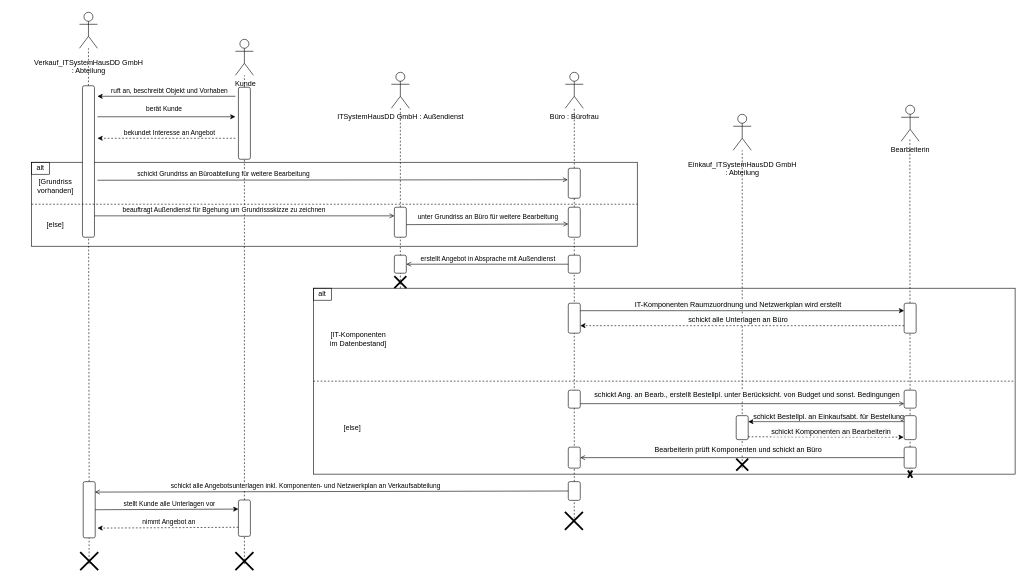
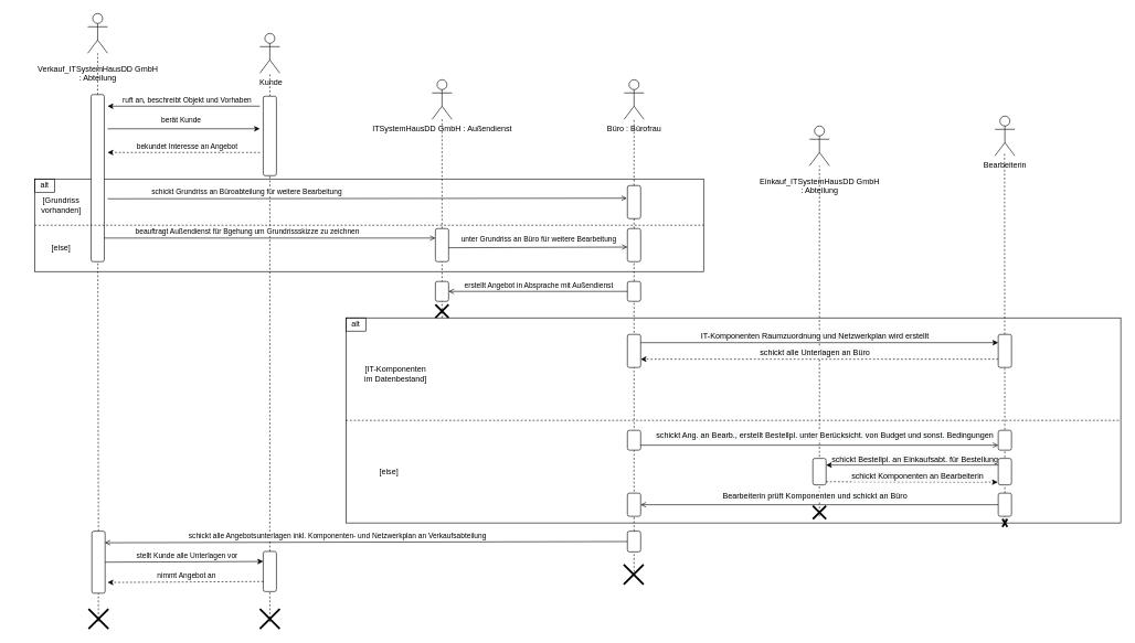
  <mxCell id="0" />
  <mxCell id="1" parent="0" />
  <mxCell id="2" value="" style="rounded=0;whiteSpace=wrap;html=1;fillColor=none;" parent="1" vertex="1"><mxGeometry x="52" y="270" width="1010" height="140" as="geometry" /></mxCell>
  <mxCell id="3" value="ITSystemHausDD GmbH&amp;nbsp;: Außendienst" style="shape=umlActor;verticalLabelPosition=bottom;verticalAlign=top;html=1;outlineConnect=0;strokeColor=default;" parent="1" vertex="1"><mxGeometry x="652" y="120" width="30" height="60" as="geometry" /></mxCell>
  <mxCell id="4" value="Büro : Bürofrau" style="shape=umlActor;verticalLabelPosition=bottom;verticalAlign=top;html=1;outlineConnect=0;strokeColor=default;" parent="1" vertex="1"><mxGeometry x="942" y="120" width="30" height="60" as="geometry" /></mxCell>
  <mxCell id="5" value="" style="endArrow=none;dashed=1;html=1;rounded=0;startArrow=none;" parent="1" source="11" target="7" edge="1"><mxGeometry width="50" height="50" relative="1" as="geometry"><mxPoint x="406" y="2090" as="sourcePoint" /><mxPoint x="412" y="190" as="targetPoint" /></mxGeometry></mxCell>
  <mxCell id="6" value="" style="endArrow=none;dashed=1;html=1;rounded=0;startArrow=none;" parent="1" source="9" target="8" edge="1"><mxGeometry width="50" height="50" relative="1" as="geometry"><mxPoint x="146" y="2090" as="sourcePoint" /><mxPoint x="152" y="190" as="targetPoint" /></mxGeometry></mxCell>
- <mxCell id="7" value="&amp;nbsp;Kunde" style="shape=umlActor;verticalLabelPosition=bottom;verticalAlign=top;html=1;outlineConnect=0;strokeColor=default;" parent="1" vertex="1"><mxGeometry x="392" y="65" width="30" height="60" as="geometry" /></mxCell>
+ <mxCell id="7" value="&amp;nbsp;Kunde" style="shape=umlActor;verticalLabelPosition=bottom;verticalAlign=top;html=1;outlineConnect=0;strokeColor=default;" parent="1" vertex="1"><mxGeometry x="392" y="50" width="30" height="60" as="geometry" /></mxCell>
  <mxCell id="8" value="&lt;p style=&quot;line-height: 1&quot;&gt;Verkauf_ITSystemHausDD GmbH&lt;br&gt;: Abteilung&lt;/p&gt;" style="shape=umlActor;verticalLabelPosition=bottom;verticalAlign=top;html=1;outlineConnect=0;strokeColor=default;" parent="1" vertex="1"><mxGeometry x="132" y="20" width="30" height="60" as="geometry" /></mxCell>
  <mxCell id="9" value="" style="rounded=1;whiteSpace=wrap;html=1;strokeColor=default;rotation=90;" parent="1" vertex="1"><mxGeometry x="20.75" y="258.75" width="252.5" height="20" as="geometry" /></mxCell>
  <mxCell id="10" value="" style="endArrow=none;dashed=1;html=1;rounded=0;startArrow=none;" parent="1" source="72" target="9" edge="1"><mxGeometry width="50" height="50" relative="1" as="geometry"><mxPoint x="146" y="2090" as="sourcePoint" /><mxPoint x="146.985" y="170" as="targetPoint" /></mxGeometry></mxCell>
  <mxCell id="11" value="" style="rounded=1;whiteSpace=wrap;html=1;strokeColor=default;rotation=90;" parent="1" vertex="1"><mxGeometry x="347" y="195" width="120" height="20" as="geometry" /></mxCell>
  <mxCell id="12" value="" style="endArrow=none;dashed=1;html=1;rounded=0;startArrow=none;" parent="1" source="76" target="11" edge="1"><mxGeometry width="50" height="50" relative="1" as="geometry"><mxPoint x="406" y="2090" as="sourcePoint" /><mxPoint x="406.985" y="170" as="targetPoint" /></mxGeometry></mxCell>
  <mxCell id="13" value="" style="endArrow=classic;html=1;rounded=0;" parent="1" edge="1"><mxGeometry width="50" height="50" relative="1" as="geometry"><mxPoint x="162" y="194.17" as="sourcePoint" /><mxPoint x="392" y="194.17" as="targetPoint" /></mxGeometry></mxCell>
  <mxCell id="14" value="berät Kunde" style="edgeLabel;html=1;align=center;verticalAlign=middle;resizable=0;points=[];" parent="13" vertex="1" connectable="0"><mxGeometry x="-0.157" relative="1" as="geometry"><mxPoint x="13" y="-14" as="offset" /></mxGeometry></mxCell>
  <mxCell id="15" value="" style="endArrow=classic;html=1;rounded=0;dashed=1;" parent="1" edge="1"><mxGeometry width="50" height="50" relative="1" as="geometry"><mxPoint x="392" y="230" as="sourcePoint" /><mxPoint x="162" y="230" as="targetPoint" /></mxGeometry></mxCell>
  <mxCell id="16" value="bekundet Interesse an Angebot" style="edgeLabel;html=1;align=center;verticalAlign=middle;resizable=0;points=[];" parent="1" vertex="1" connectable="0"><mxGeometry x="281.993" y="220" as="geometry" /></mxCell>
  <mxCell id="17" value="" style="endArrow=none;dashed=1;html=1;rounded=0;startArrow=none;" parent="1" source="31" target="3" edge="1"><mxGeometry width="50" height="50" relative="1" as="geometry"><mxPoint x="666" y="2090" as="sourcePoint" /><mxPoint x="666" y="190" as="targetPoint" /></mxGeometry></mxCell>
  <mxCell id="18" value="[Grundriss vorhanden]" style="text;html=1;strokeColor=none;fillColor=none;align=center;verticalAlign=middle;whiteSpace=wrap;rounded=0;" parent="1" vertex="1"><mxGeometry x="62" y="295" width="60" height="30" as="geometry" /></mxCell>
  <mxCell id="19" value="" style="endArrow=none;dashed=1;html=1;rounded=0;exitX=0;exitY=0.5;exitDx=0;exitDy=0;entryX=1;entryY=0.5;entryDx=0;entryDy=0;" parent="1" source="2" target="2" edge="1"><mxGeometry width="50" height="50" relative="1" as="geometry"><mxPoint x="292" y="420" as="sourcePoint" /><mxPoint x="342" y="370" as="targetPoint" /></mxGeometry></mxCell>
  <mxCell id="20" value="[else]" style="text;html=1;strokeColor=none;fillColor=none;align=center;verticalAlign=middle;whiteSpace=wrap;rounded=0;" parent="1" vertex="1"><mxGeometry x="62" y="360" width="60" height="30" as="geometry" /></mxCell>
  <mxCell id="21" value="alt" style="rounded=0;whiteSpace=wrap;html=1;fillColor=none;" parent="1" vertex="1"><mxGeometry x="52" y="270" width="30" height="20" as="geometry" /></mxCell>
  <mxCell id="22" value="" style="endArrow=classic;html=1;rounded=0;fontSize=13;" parent="1" edge="1"><mxGeometry width="50" height="50" relative="1" as="geometry"><mxPoint x="392" as="sourcePoint" y="160" /><mxPoint x="162" as="targetPoint" y="160" /></mxGeometry></mxCell>
  <mxCell id="23" value="ruft an, beschreibt Objekt und Vorhaben" style="edgeLabel;html=1;align=center;verticalAlign=middle;resizable=0;points=[];" parent="1" vertex="1" connectable="0"><mxGeometry x="281.997" y="150" as="geometry" /></mxCell>
  <mxCell id="24" value="" style="endArrow=open;html=1;rounded=0;entryX=0.383;entryY=1.042;entryDx=0;entryDy=0;entryPerimeter=0;endFill=0;" parent="1" target="27" edge="1"><mxGeometry width="50" height="50" relative="1" as="geometry"><mxPoint x="162" y="300" as="sourcePoint" /><mxPoint x="392" y="295" as="targetPoint" /></mxGeometry></mxCell>
  <mxCell id="25" value="schickt Grundriss an Büroabteilung für weitere Bearbeitung" style="edgeLabel;html=1;align=center;verticalAlign=middle;resizable=0;points=[];" parent="24" vertex="1" connectable="0"><mxGeometry x="-0.157" relative="1" as="geometry"><mxPoint x="-121" y="-10" as="offset" /></mxGeometry></mxCell>
  <mxCell id="26" value="" style="endArrow=none;dashed=1;html=1;rounded=0;startArrow=none;" parent="1" source="27" edge="1"><mxGeometry width="50" height="50" relative="1" as="geometry"><mxPoint x="956" y="2090" as="sourcePoint" /><mxPoint x="956.985" y="180" as="targetPoint" /></mxGeometry></mxCell>
  <mxCell id="27" value="" style="rounded=1;whiteSpace=wrap;html=1;strokeColor=default;rotation=90;" parent="1" vertex="1"><mxGeometry x="932" y="295" width="50" height="20" as="geometry" /></mxCell>
  <mxCell id="28" value="" style="endArrow=none;dashed=1;html=1;rounded=0;startArrow=none;" parent="1" source="33" target="27" edge="1"><mxGeometry width="50" height="50" relative="1" as="geometry"><mxPoint x="956" y="2090" as="sourcePoint" /><mxPoint x="956.985" y="180" as="targetPoint" /></mxGeometry></mxCell>
  <mxCell id="29" value="" style="endArrow=open;html=1;rounded=0;fontSize=13;endFill=0;" parent="1" edge="1"><mxGeometry width="50" height="50" relative="1" as="geometry"><mxPoint x="157" y="359.37" as="sourcePoint" /><mxPoint x="657" y="359.37" as="targetPoint" /></mxGeometry></mxCell>
  <mxCell id="30" value="beauftragt Außendienst für Bgehung um Grundrissskizze zu zeichnen" style="edgeLabel;html=1;align=center;verticalAlign=middle;resizable=0;points=[];" parent="1" vertex="1" connectable="0"><mxGeometry x="372.003" y="349.793" as="geometry" /></mxCell>
  <mxCell id="31" value="" style="rounded=1;whiteSpace=wrap;html=1;strokeColor=default;rotation=90;" parent="1" vertex="1"><mxGeometry x="642" y="360" width="50" height="20" as="geometry" /></mxCell>
  <mxCell id="32" value="" style="endArrow=none;dashed=1;html=1;rounded=0;exitX=0.124;exitY=0;exitDx=0;exitDy=0;exitPerimeter=0;" parent="1" source="45" target="31" edge="1"><mxGeometry width="50" height="50" relative="1" as="geometry"><mxPoint x="666" y="470" as="sourcePoint" /><mxPoint x="666.985" y="180" as="targetPoint" /></mxGeometry></mxCell>
  <mxCell id="33" value="" style="rounded=1;whiteSpace=wrap;html=1;strokeColor=default;rotation=90;" parent="1" vertex="1"><mxGeometry x="932" y="360" width="50" height="20" as="geometry" /></mxCell>
  <mxCell id="34" value="" style="endArrow=none;dashed=1;html=1;rounded=0;startArrow=none;" parent="1" source="70" target="33" edge="1"><mxGeometry width="50" height="50" relative="1" as="geometry"><mxPoint x="956" y="2090" as="sourcePoint" /><mxPoint x="956.986" y="330" as="targetPoint" /></mxGeometry></mxCell>
  <mxCell id="35" value="" style="endArrow=open;html=1;rounded=0;fontSize=13;endFill=0;" parent="1" edge="1"><mxGeometry width="50" height="50" relative="1" as="geometry"><mxPoint x="677" y="374" as="sourcePoint" /><mxPoint x="947" y="373" as="targetPoint" /></mxGeometry></mxCell>
  <mxCell id="36" value="unter Grundriss an Büro für weitere Bearbeitung" style="edgeLabel;html=1;align=center;verticalAlign=middle;resizable=0;points=[];" parent="1" vertex="1" connectable="0"><mxGeometry x="812.003" y="360.001" as="geometry" /></mxCell>
  <mxCell id="37" value="" style="rounded=1;whiteSpace=wrap;html=1;strokeColor=default;rotation=90;" parent="1" vertex="1"><mxGeometry x="942" y="430" width="30" height="20" as="geometry" /></mxCell>
  <mxCell id="38" value="" style="rounded=1;whiteSpace=wrap;html=1;strokeColor=default;rotation=90;" parent="1" vertex="1"><mxGeometry x="652" y="430" width="30" height="20" as="geometry" /></mxCell>
  <mxCell id="39" value="" style="endArrow=open;html=1;rounded=0;fontSize=13;entryX=0.5;entryY=0;entryDx=0;entryDy=0;exitX=0.5;exitY=1;exitDx=0;exitDy=0;endFill=0;" parent="1" source="37" target="38" edge="1"><mxGeometry width="50" height="50" relative="1" as="geometry"><mxPoint x="932" y="440" as="sourcePoint" /><mxPoint x="692" y="438" as="targetPoint" /></mxGeometry></mxCell>
  <mxCell id="40" value="erstellt Angebot in Absprache mit Außendienst" style="edgeLabel;html=1;align=center;verticalAlign=middle;resizable=0;points=[];" parent="1" vertex="1" connectable="0"><mxGeometry x="812.003" y="430.001" as="geometry" /></mxCell>
  <mxCell id="41" value="&lt;p style=&quot;line-height: 1&quot;&gt;Einkauf_ITSystemHausDD GmbH&lt;br&gt;: Abteilung&lt;/p&gt;" style="shape=umlActor;verticalLabelPosition=bottom;verticalAlign=top;html=1;outlineConnect=0;strokeColor=default;" parent="1" vertex="1"><mxGeometry x="1222" y="190" width="30" height="60" as="geometry" /></mxCell>
  <mxCell id="42" value="Bearbeiterin" style="shape=umlActor;verticalLabelPosition=bottom;verticalAlign=top;html=1;outlineConnect=0;strokeColor=default;" parent="1" vertex="1"><mxGeometry x="1502" y="175" width="30" height="60" as="geometry" /></mxCell>
  <mxCell id="43" value="" style="endArrow=none;dashed=1;html=1;rounded=0;" parent="1" target="41" edge="1"><mxGeometry width="50" height="50" relative="1" as="geometry"><mxPoint x="1237" y="780" as="sourcePoint" /><mxPoint x="1242" y="295" as="targetPoint" /></mxGeometry></mxCell>
  <mxCell id="44" value="" style="endArrow=none;dashed=1;html=1;rounded=0;" parent="1" edge="1"><mxGeometry width="50" height="50" relative="1" as="geometry"><mxPoint x="1517" y="787" as="sourcePoint" /><mxPoint x="1516.5" y="230" as="targetPoint" /></mxGeometry></mxCell>
  <mxCell id="45" value="" style="rounded=0;whiteSpace=wrap;html=1;fillColor=none;" parent="1" vertex="1"><mxGeometry x="522" y="480" width="1170" height="310" as="geometry" /></mxCell>
  <mxCell id="46" value="" style="endArrow=none;dashed=1;html=1;rounded=0;exitX=0;exitY=0.5;exitDx=0;exitDy=0;entryX=1;entryY=0.5;entryDx=0;entryDy=0;" parent="1" source="45" target="45" edge="1"><mxGeometry width="50" height="50" relative="1" as="geometry"><mxPoint x="762" y="630" as="sourcePoint" /><mxPoint x="812" y="580" as="targetPoint" /></mxGeometry></mxCell>
  <mxCell id="47" value="alt" style="rounded=0;whiteSpace=wrap;html=1;fillColor=none;" parent="1" vertex="1"><mxGeometry x="522" y="480" width="30" height="20" as="geometry" /></mxCell>
  <mxCell id="48" value="[IT-Komponenten im Datenbestand]" style="text;html=1;strokeColor=none;fillColor=none;align=center;verticalAlign=middle;whiteSpace=wrap;rounded=0;" parent="1" vertex="1"><mxGeometry x="542" y="550" width="110" height="30" as="geometry" /></mxCell>
  <mxCell id="49" value="[else]" style="text;html=1;strokeColor=none;fillColor=none;align=center;verticalAlign=middle;whiteSpace=wrap;rounded=0;" parent="1" vertex="1"><mxGeometry x="557" y="697.5" width="60" height="30" as="geometry" /></mxCell>
  <mxCell id="50" value="" style="rounded=1;whiteSpace=wrap;html=1;strokeColor=default;rotation=90;" parent="1" vertex="1"><mxGeometry x="932" y="520" width="50" height="20" as="geometry" /></mxCell>
  <mxCell id="51" value="" style="rounded=1;whiteSpace=wrap;html=1;strokeColor=default;rotation=90;" parent="1" vertex="1"><mxGeometry x="1492" y="520" width="50" height="20" as="geometry" /></mxCell>
  <mxCell id="52" value="" style="endArrow=classic;html=1;rounded=0;fontSize=13;exitX=0.25;exitY=0;exitDx=0;exitDy=0;entryX=0.25;entryY=1;entryDx=0;entryDy=0;" parent="1" source="50" target="51" edge="1"><mxGeometry width="50" height="50" relative="1" as="geometry"><mxPoint x="1032" y="550" as="sourcePoint" /><mxPoint x="1082" y="500" as="targetPoint" /></mxGeometry></mxCell>
  <mxCell id="53" value="&lt;span style=&quot;font-size: 12px ; background-color: rgb(248 , 249 , 250)&quot;&gt;IT-Komponenten Raumzuordnung und Netzwerkplan wird erstellt&lt;/span&gt;" style="edgeLabel;html=1;align=center;verticalAlign=middle;resizable=0;points=[];" parent="1" vertex="1" connectable="0"><mxGeometry x="1237.003" y="510.001" as="geometry"><mxPoint x="-8" y="-3" as="offset" /></mxGeometry></mxCell>
  <mxCell id="54" value="" style="endArrow=classic;html=1;rounded=0;fontSize=13;dashed=1;exitX=0.75;exitY=1;exitDx=0;exitDy=0;entryX=0.75;entryY=0;entryDx=0;entryDy=0;" parent="1" source="51" target="50" edge="1"><mxGeometry width="50" height="50" relative="1" as="geometry"><mxPoint x="912" y="500" as="sourcePoint" /><mxPoint x="962" y="450" as="targetPoint" /></mxGeometry></mxCell>
  <mxCell id="55" value="&lt;span style=&quot;font-size: 12px ; background-color: rgb(248 , 249 , 250)&quot;&gt;schickt alle Unterlagen an Büro&lt;/span&gt;" style="edgeLabel;html=1;align=center;verticalAlign=middle;resizable=0;points=[];" parent="1" vertex="1" connectable="0"><mxGeometry x="1237.003" y="535.001" as="geometry"><mxPoint x="-8" y="-3" as="offset" /></mxGeometry></mxCell>
  <mxCell id="56" value="" style="rounded=1;whiteSpace=wrap;html=1;strokeColor=default;rotation=90;" parent="1" vertex="1"><mxGeometry x="1499.5" y="752.5" width="35" height="20" as="geometry" /></mxCell>
  <mxCell id="57" value="" style="rounded=1;whiteSpace=wrap;html=1;strokeColor=default;rotation=90;" parent="1" vertex="1"><mxGeometry x="1497" y="702.5" width="40" height="20" as="geometry" /></mxCell>
  <mxCell id="58" value="" style="rounded=1;whiteSpace=wrap;html=1;strokeColor=default;rotation=90;" parent="1" vertex="1"><mxGeometry x="1502" y="655" width="30" height="20" as="geometry" /></mxCell>
  <mxCell id="59" value="" style="rounded=1;whiteSpace=wrap;html=1;strokeColor=default;rotation=90;" parent="1" vertex="1"><mxGeometry x="942" y="655" width="30" height="20" as="geometry" /></mxCell>
  <mxCell id="60" value="" style="endArrow=open;html=1;rounded=0;fontSize=13;entryX=0.75;entryY=1;entryDx=0;entryDy=0;exitX=0.75;exitY=0;exitDx=0;exitDy=0;endFill=0;" parent="1" source="59" target="58" edge="1"><mxGeometry width="50" height="50" relative="1" as="geometry"><mxPoint x="982" y="673" as="sourcePoint" /><mxPoint x="1492" y="671" as="targetPoint" /></mxGeometry></mxCell>
  <mxCell id="61" value="&lt;span style=&quot;font-size: 12px ; background-color: rgb(248 , 249 , 250)&quot;&gt;schickt Ang. an Bearb., erstellt Bestellpl. unter Berücksicht. von Budget und sonst. Bedingungen&lt;/span&gt;" style="edgeLabel;html=1;align=center;verticalAlign=middle;resizable=0;points=[];" parent="1" vertex="1" connectable="0"><mxGeometry x="1252.003" y="630.001" as="geometry"><mxPoint x="-8" y="27" as="offset" /></mxGeometry></mxCell>
  <mxCell id="62" value="" style="rounded=1;whiteSpace=wrap;html=1;strokeColor=default;rotation=90;" parent="1" vertex="1"><mxGeometry x="1217" y="702.5" width="40" height="20" as="geometry" /></mxCell>
  <mxCell id="63" value="" style="endArrow=classic;html=1;rounded=0;fontSize=13;entryX=0.25;entryY=0;entryDx=0;entryDy=0;exitX=0.25;exitY=1;exitDx=0;exitDy=0;" parent="1" source="57" target="62" edge="1"><mxGeometry width="50" height="50" relative="1" as="geometry"><mxPoint x="1502" y="707.5" as="sourcePoint" /><mxPoint x="1552" y="657.5" as="targetPoint" /></mxGeometry></mxCell>
  <mxCell id="64" value="&lt;span style=&quot;font-size: 12px ; background-color: rgb(248 , 249 , 250)&quot;&gt;schickt Bestellpl. an Einkaufsabt. für Bestellung&lt;/span&gt;" style="edgeLabel;html=1;align=center;verticalAlign=middle;resizable=0;points=[];perimeter=none;" parent="1" vertex="1" connectable="0"><mxGeometry x="1388" y="696" as="geometry"><mxPoint x="-8" y="-3" as="offset" /></mxGeometry></mxCell>
  <mxCell id="65" value="" style="endArrow=classic;html=1;rounded=0;fontSize=13;exitX=0.88;exitY=0.007;exitDx=0;exitDy=0;exitPerimeter=0;entryX=0.897;entryY=1.041;entryDx=0;entryDy=0;entryPerimeter=0;dashed=1;" parent="1" source="62" target="57" edge="1"><mxGeometry width="50" height="50" relative="1" as="geometry"><mxPoint x="1262" y="725" as="sourcePoint" /><mxPoint x="1312" y="675" as="targetPoint" /></mxGeometry></mxCell>
  <mxCell id="66" value="&lt;span style=&quot;font-size: 12px ; background-color: rgb(248 , 249 , 250)&quot;&gt;schickt Komponenten an Bearbeiterin&lt;/span&gt;" style="edgeLabel;html=1;align=center;verticalAlign=middle;resizable=0;points=[];perimeter=none;" parent="1" vertex="1" connectable="0"><mxGeometry x="1392" y="722.5" as="geometry"><mxPoint x="-8" y="-3" as="offset" /></mxGeometry></mxCell>
  <mxCell id="67" value="" style="rounded=1;whiteSpace=wrap;html=1;strokeColor=default;rotation=90;" parent="1" vertex="1"><mxGeometry x="939.5" y="752.5" width="35" height="20" as="geometry" /></mxCell>
  <mxCell id="68" value="" style="endArrow=open;html=1;rounded=0;fontSize=13;endFill=0;exitX=0.5;exitY=1;exitDx=0;exitDy=0;entryX=0.5;entryY=0;entryDx=0;entryDy=0;" parent="1" source="56" target="67" edge="1"><mxGeometry width="50" height="50" relative="1" as="geometry"><mxPoint x="1362" y="752.5" as="sourcePoint" /><mxPoint x="1412" y="702.5" as="targetPoint" /></mxGeometry></mxCell>
  <mxCell id="69" value="&lt;span style=&quot;font-size: 12px ; background-color: rgb(248 , 249 , 250)&quot;&gt;Bearbeiterin prüft Komponenten und schickt an Büro&lt;/span&gt;" style="edgeLabel;html=1;align=center;verticalAlign=middle;resizable=0;points=[];perimeter=none;" parent="1" vertex="1" connectable="0"><mxGeometry x="1237" y="752.5" as="geometry"><mxPoint x="-8" y="-3" as="offset" /></mxGeometry></mxCell>
  <mxCell id="70" value="" style="rounded=1;whiteSpace=wrap;html=1;strokeColor=default;rotation=90;" parent="1" vertex="1"><mxGeometry x="941.38" y="808.13" width="31.25" height="20" as="geometry" /></mxCell>
  <mxCell id="71" value="" style="endArrow=none;dashed=1;html=1;rounded=0;" parent="1" target="70" edge="1"><mxGeometry width="50" height="50" relative="1" as="geometry"><mxPoint x="957" y="870" as="sourcePoint" /><mxPoint x="956.985" y="395" as="targetPoint" /></mxGeometry></mxCell>
  <mxCell id="72" value="" style="rounded=1;whiteSpace=wrap;html=1;strokeColor=default;rotation=90;" parent="1" vertex="1"><mxGeometry x="101.38" y="839.38" width="93.75" height="20" as="geometry" /></mxCell>
  <mxCell id="73" value="" style="endArrow=none;dashed=1;html=1;rounded=0;" parent="1" target="72" edge="1"><mxGeometry width="50" height="50" relative="1" as="geometry"><mxPoint x="148" y="940" as="sourcePoint" /><mxPoint x="146.931" y="395" as="targetPoint" /></mxGeometry></mxCell>
  <mxCell id="74" value="" style="endArrow=open;html=1;rounded=0;fontSize=13;endFill=0;exitX=0.5;exitY=1;exitDx=0;exitDy=0;entryX=0.186;entryY=0.02;entryDx=0;entryDy=0;entryPerimeter=0;" parent="1" source="70" target="72" edge="1"><mxGeometry width="50" height="50" relative="1" as="geometry"><mxPoint x="932" y="820" as="sourcePoint" /><mxPoint x="192" y="820" as="targetPoint" /></mxGeometry></mxCell>
  <mxCell id="75" value="schickt alle Angebotsunterlagen inkl. Komponenten- und Netzwerkplan an Verkaufsabteilung" style="edgeLabel;html=1;align=center;verticalAlign=middle;resizable=0;points=[];" parent="1" vertex="1" connectable="0"><mxGeometry x="522.003" y="818.131" as="geometry"><mxPoint x="-14" y="-9" as="offset" /></mxGeometry></mxCell>
  <mxCell id="76" value="" style="rounded=1;whiteSpace=wrap;html=1;strokeColor=default;rotation=90;" parent="1" vertex="1"><mxGeometry x="376.68" y="853.44" width="60.63" height="20" as="geometry" /></mxCell>
  <mxCell id="77" value="" style="endArrow=none;dashed=1;html=1;rounded=0;" parent="1" target="76" edge="1"><mxGeometry width="50" height="50" relative="1" as="geometry"><mxPoint x="407" y="940" as="sourcePoint" /><mxPoint x="406.968" y="265" as="targetPoint" /></mxGeometry></mxCell>
  <mxCell id="78" value="" style="endArrow=classic;html=1;rounded=0;fontSize=13;exitX=0.5;exitY=0;exitDx=0;exitDy=0;entryX=0.25;entryY=1;entryDx=0;entryDy=0;" parent="1" source="72" target="76" edge="1"><mxGeometry width="50" height="50" relative="1" as="geometry"><mxPoint x="422" y="530" as="sourcePoint" /><mxPoint x="472" y="480" as="targetPoint" /></mxGeometry></mxCell>
  <mxCell id="79" value="stellt Kunde alle Unterlagen vor" style="edgeLabel;html=1;align=center;verticalAlign=middle;resizable=0;points=[];" parent="1" vertex="1" connectable="0"><mxGeometry x="281.99" y="839.38" as="geometry" /></mxCell>
  <mxCell id="80" value="" style="endArrow=classic;html=1;rounded=0;dashed=1;exitX=0.75;exitY=1;exitDx=0;exitDy=0;" parent="1" source="76" edge="1"><mxGeometry width="50" height="50" relative="1" as="geometry"><mxPoint x="396.99" y="910" as="sourcePoint" /><mxPoint x="162" y="880" as="targetPoint" /></mxGeometry></mxCell>
  <mxCell id="81" value="nimmt Angebot an" style="edgeLabel;html=1;align=center;verticalAlign=middle;resizable=0;points=[];" parent="1" vertex="1" connectable="0"><mxGeometry x="270.003" y="868" as="geometry"><mxPoint x="10" as="offset" /></mxGeometry></mxCell>
  <mxCell id="82" value="" style="shape=umlDestroy;whiteSpace=wrap;html=1;strokeWidth=3;fontSize=13;fillColor=none;" parent="1" vertex="1"><mxGeometry x="133.26" y="920" width="30" height="30" as="geometry" /></mxCell>
  <mxCell id="83" value="" style="shape=umlDestroy;whiteSpace=wrap;html=1;strokeWidth=3;fontSize=13;fillColor=none;" parent="1" vertex="1"><mxGeometry x="392" y="920" width="30" height="30" as="geometry" /></mxCell>
  <mxCell id="84" value="" style="shape=umlDestroy;whiteSpace=wrap;html=1;strokeWidth=3;fontSize=13;fillColor=none;" parent="1" vertex="1"><mxGeometry x="657" y="460" width="20" height="20" as="geometry" /></mxCell>
  <mxCell id="85" value="" style="shape=umlDestroy;whiteSpace=wrap;html=1;strokeWidth=3;fontSize=13;fillColor=none;" parent="1" vertex="1"><mxGeometry x="941.38" y="853" width="30" height="30" as="geometry" /></mxCell>
  <mxCell id="86" value="" style="shape=umlDestroy;whiteSpace=wrap;html=1;strokeWidth=3;fontSize=13;fillColor=none;" vertex="1" parent="1"><mxGeometry x="1227" y="764" width="20" height="20" as="geometry" /></mxCell>
  <mxCell id="87" value="" style="shape=umlDestroy;whiteSpace=wrap;html=1;strokeWidth=3;fontSize=13;fillColor=none;" vertex="1" parent="1"><mxGeometry x="1513.25" y="784" width="7.5" height="11.87" as="geometry" /></mxCell>
